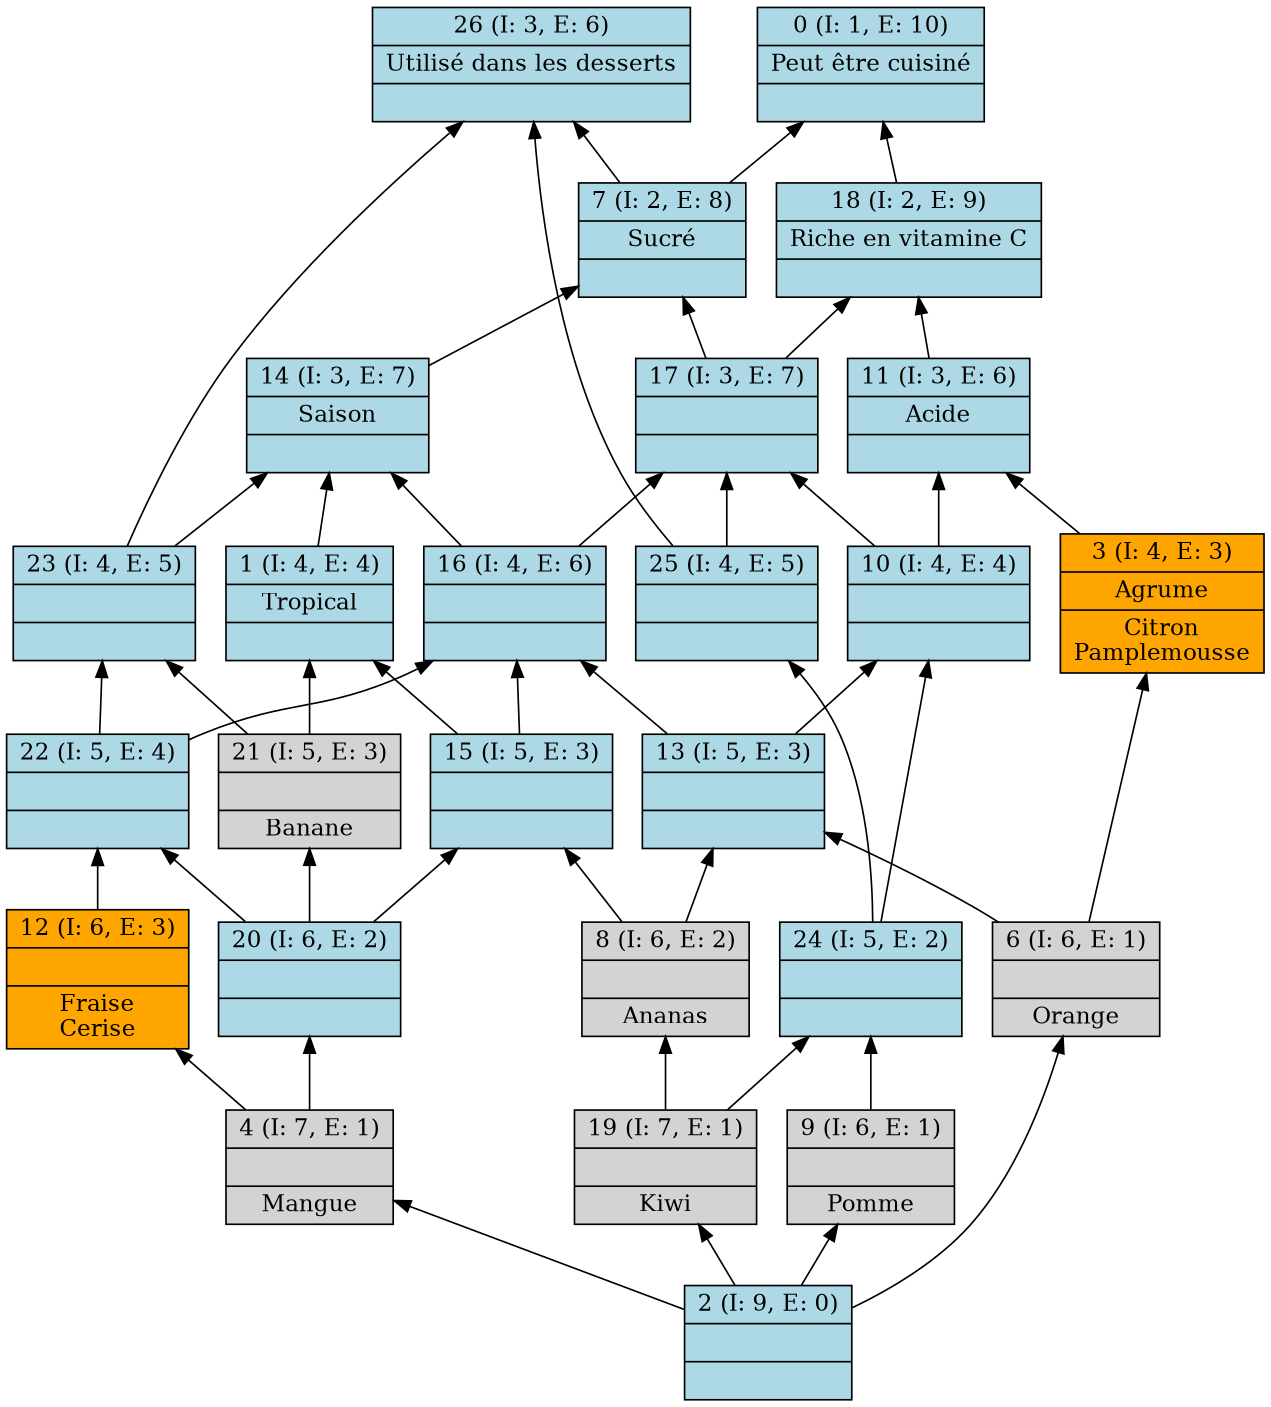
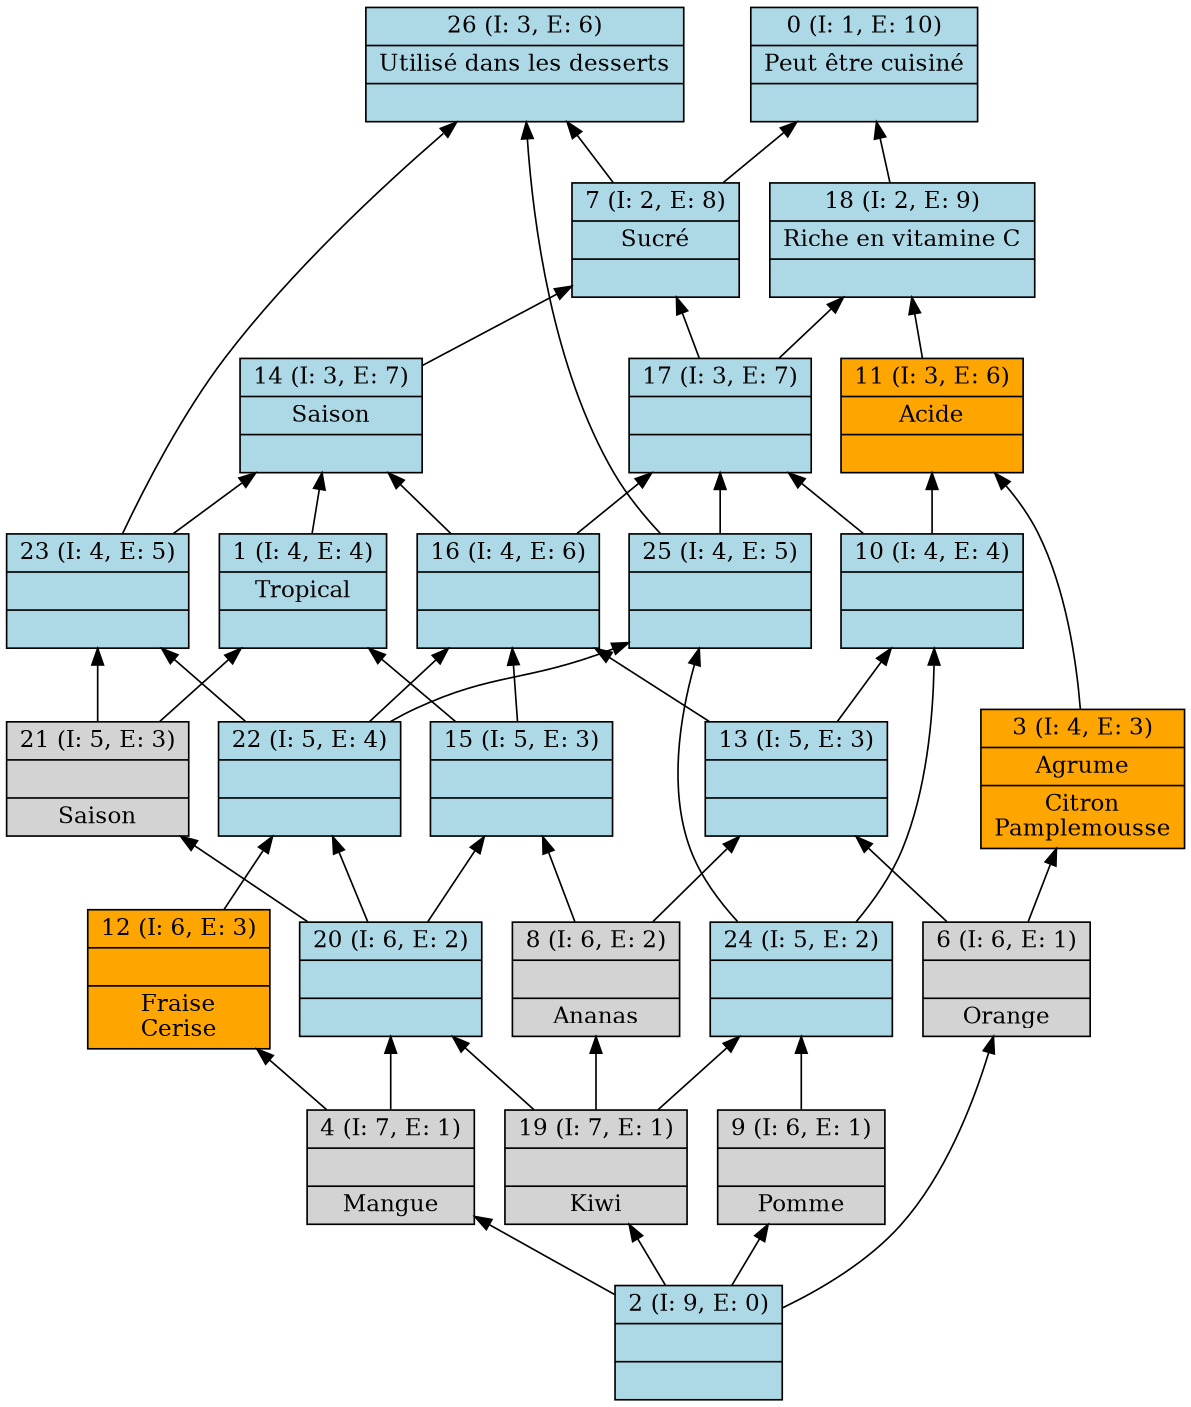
  digraph {
    rankdir=BT
    node [fillcolor=lightblue shape=record style=filled]
    n1 [label="{0 (I: 1, E: 10)|Peut être cuisiné\n|}"]
    n2 [label="{1 (I: 4, E: 4)|Tropical\n|}"]
    n3 [label="{14 (I: 3, E: 7)|Saison\n|}"]
    n4 [label="{7 (I: 2, E: 8)|Sucré\n|}"]
    n5 [label="{2 (I: 9, E: 0)||}"]
    n6 [label="{4 (I: 7, E: 1)||Mangue\n}" fillcolor=""]
    n7 [label="{6 (I: 6, E: 1)||Orange\n}" fillcolor=""]
    n8 [label="{9 (I: 6, E: 1)||Pomme\n}" fillcolor=""]
    n9 [label="{19 (I: 7, E: 1)||Kiwi\n}" fillcolor=""]
    n10 [fillcolor=orange label="{12 (I: 6, E: 3)||Fraise\nCerise\n}"]
    n11 [label="{20 (I: 6, E: 2)||}"]
    n12 [fillcolor=orange label="{3 (I: 4, E: 3)|Agrume\n|Citron\nPamplemousse\n}"]
    n13 [label="{13 (I: 5, E: 3)||}"]
    n14 [label="{24 (I: 5, E: 2)||}"]
    n15 [label="{8 (I: 6, E: 2)||Ananas\n}" fillcolor=""]
-   n16 [label="{11 (I: 3, E: 6)|Acide\n|}"]
+   n16 [fillcolor=orange label="{11 (I: 3, E: 6)|Acide\n|}"]
    n17 [label="{18 (I: 2, E: 9)|Riche en vitamine C\n|}"]
    n18 [label="{22 (I: 5, E: 4)||}"]
    n19 [label="{15 (I: 5, E: 3)||}"]
-   n20 [label="{21 (I: 5, E: 3)||Banane\n}" fillcolor=""]
+   n20 [label="{21 (I: 5, E: 3)||Saison\n}" fillcolor=""]
    n21 [label="{25 (I: 4, E: 5)||}"]
    n22 [label="{17 (I: 3, E: 7)||}"]
    n23 [label="{26 (I: 3, E: 6)|Utilisé dans les desserts\n|}"]
    n24 [label="{10 (I: 4, E: 4)||}"]
    n25 [label="{16 (I: 4, E: 6)||}"]
    n26 [label="{23 (I: 4, E: 5)||}"]
    n2 -> n3
    n3 -> n4
    n4 -> n1
    n4 -> n23
    n5 -> n6
    n5 -> n7
    n5 -> n8
    n5 -> n9
    n6 -> n10
    n6 -> n11
    n7 -> n12
    n7 -> n13
    n8 -> n14
+   n9 -> n11
    n9 -> n14
    n9 -> n15
    n10 -> n18
    n11 -> n18
    n11 -> n19
    n11 -> n20
    n12 -> n16
    n13 -> n24
    n13 -> n25
    n14 -> n21
    n14 -> n24
    n15 -> n13
    n15 -> n19
    n16 -> n17
    n17 -> n1
+   n18 -> n21
    n18 -> n25
    n18 -> n26
    n19 -> n2
    n19 -> n25
    n20 -> n2
    n20 -> n26
    n21 -> n22
    n21 -> n23
    n22 -> n4
    n22 -> n17
    n24 -> n16
    n24 -> n22
    n25 -> n3
    n25 -> n22
    n26 -> n3
    n26 -> n23
  }
